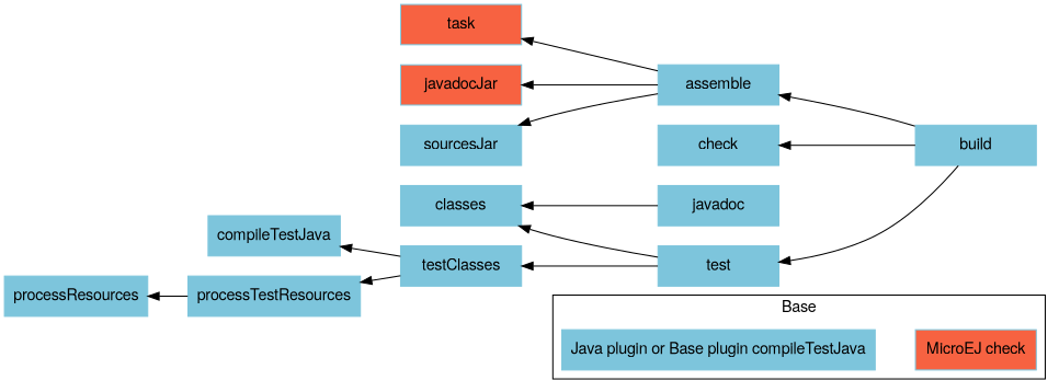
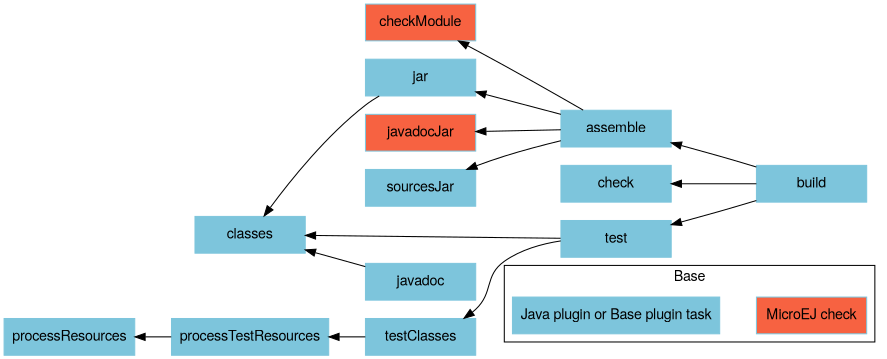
  digraph {
    fontname="Helvetica,Arial,sans-serif"
    rankdir=RL
    node [color="#7dc5dc" fontname="Helvetica,Arial,sans-serif" shape=box style=filled]
    edge [fontname="Helvetica,Arial,sans-serif"]
    n1 [fillcolor="#f76241" label="MicroEJ check" width=1.5]
-   n2 [fillcolor="#7dc5dc" label="Java plugin or Base plugin compileTestJava" width=1.5]
-   checkModule [fillcolor="#f76241" width=1.5 label=task]
+   n2 [fillcolor="#7dc5dc" label="Java plugin or Base plugin task" width=1.5]
+   checkModule [fillcolor="#f76241" width=1.5]
    assemble [width=1.5]
+   jar [width=1.5]
    javadocJar [fillcolor="#f76241" width=1.5]
    sourcesJar [width=1.5]
    build [width=1.5]
    check [width=1.5]
    test [width=1.5]
    classes [width=1.5]
    testClasses [width=1.5]
    javadoc [width=1.5]
    processResources [width=1.5]
-   compileTestJava [width=1.5]
    processTestResources [width=1.5]
    subgraph cluster_1 {
      label=Base
      n1
      n2
    }
    n1 -> n2 [style=invis]
    n2 -> n1 [style=invis]
    assemble -> checkModule
+   assemble -> jar
    assemble -> javadocJar
    assemble -> sourcesJar
+   jar -> classes
    build -> assemble
    build -> check
    build -> test
    test -> classes
    test -> testClasses
-   testClasses -> compileTestJava
    testClasses -> processTestResources
    javadoc -> classes
    processTestResources -> processResources
  }
